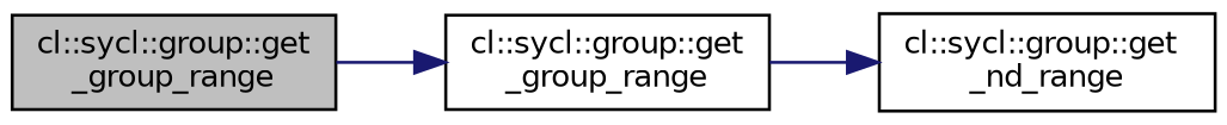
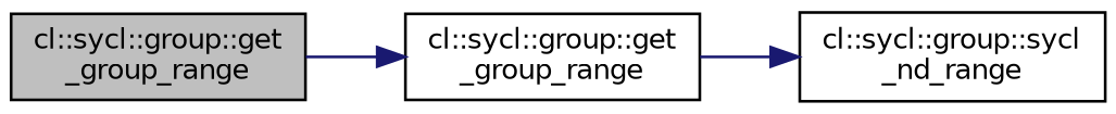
  digraph {
    rankdir=LR
    node [color=black fontname=Helvetica fontsize=10 shape=record]
    edge [color=midnightblue fontname=Helvetica fontsize=10 labelfontname=Helvetica labelfontsize=10 style=solid]
    n1 [fillcolor=grey75 fontcolor=black height=0.2 label="cl::sycl::group::get\l_group_range" style=filled width=0.4]
    n2 [height=0.2 label="cl::sycl::group::get\l_group_range" width=0.4]
-   n3 [height=0.2 label="cl::sycl::group::get\l_nd_range" width=0.4]
+   n3 [height=0.2 label="cl::sycl::group::sycl\l_nd_range" width=0.4]
    n1 -> n2
    n2 -> n3
  }
